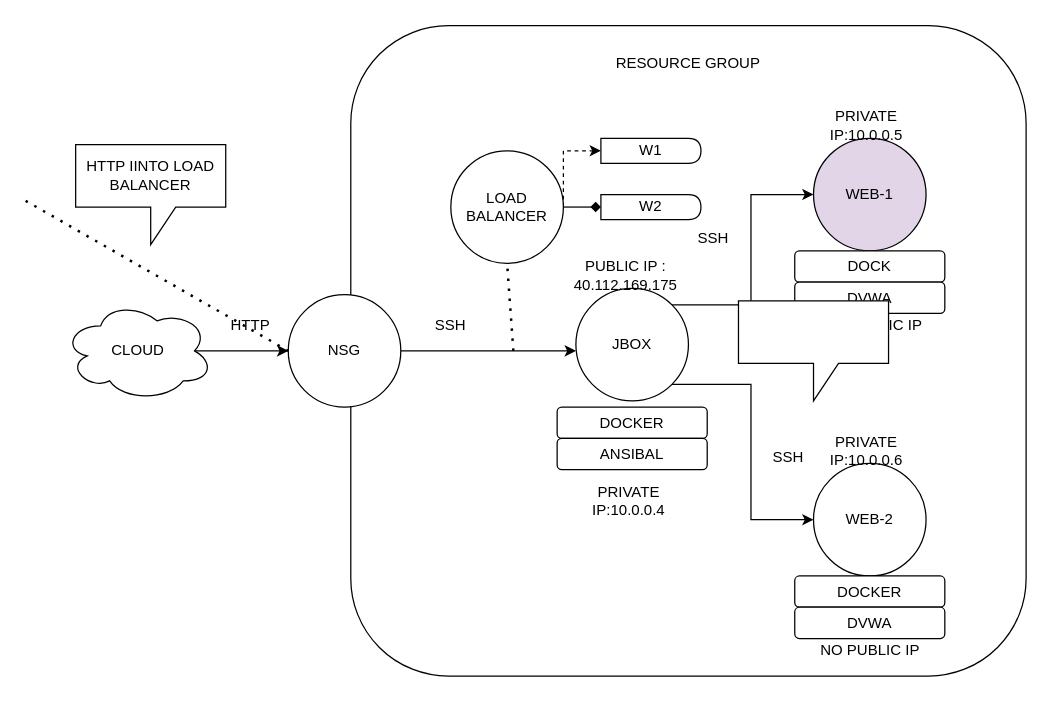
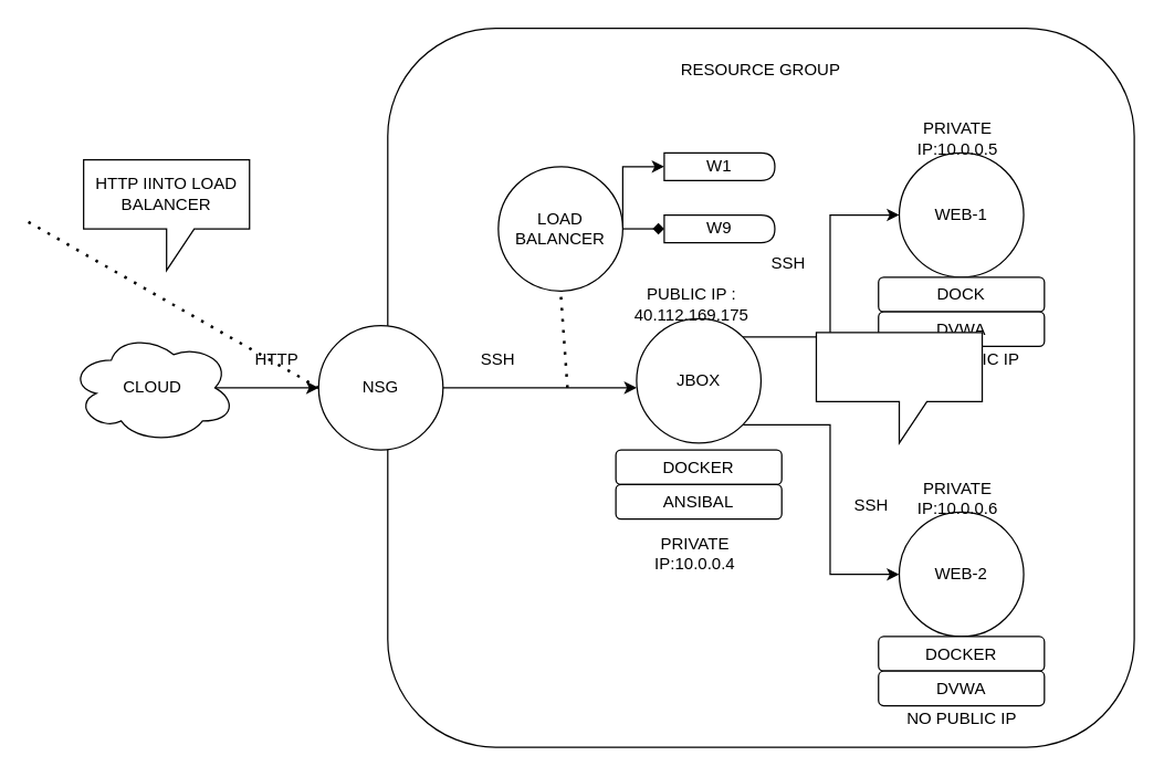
  <mxCell id="0" />
  <mxCell id="1" parent="0" />
  <mxCell id="2" style="edgeStyle=orthogonalEdgeStyle;rounded=0;orthogonalLoop=1;jettySize=auto;html=1;exitX=0.875;exitY=0.5;exitDx=0;exitDy=0;exitPerimeter=0;" parent="1" source="3" target="5" edge="1"><mxGeometry relative="1" as="geometry" /></mxCell>
  <mxCell id="3" value="CLOUD" style="ellipse;shape=cloud;whiteSpace=wrap;html=1;" parent="1" vertex="1"><mxGeometry x="50" y="240" width="120" height="80" as="geometry" /></mxCell>
  <mxCell id="4" value="" style="rounded=1;whiteSpace=wrap;html=1;" parent="1" vertex="1"><mxGeometry x="280" y="20" width="540" height="520" as="geometry" /></mxCell>
  <mxCell id="5" value="NSG" style="ellipse;whiteSpace=wrap;html=1;aspect=fixed;" parent="1" vertex="1"><mxGeometry x="230" y="235" width="90" height="90" as="geometry" /></mxCell>
  <mxCell id="6" value="WEB-2" style="ellipse;whiteSpace=wrap;html=1;aspect=fixed;" parent="1" vertex="1"><mxGeometry x="650" y="370" width="90" height="90" as="geometry" /></mxCell>
- <mxCell id="7" value="WEB-1" style="ellipse;whiteSpace=wrap;html=1;aspect=fixed;fillColor=#e1d5e7;" parent="1" vertex="1"><mxGeometry x="650" y="110" width="90" height="90" as="geometry" /></mxCell>
+ <mxCell id="7" value="WEB-1" style="ellipse;whiteSpace=wrap;html=1;aspect=fixed;" parent="1" vertex="1"><mxGeometry x="650" y="110" width="90" height="90" as="geometry" /></mxCell>
  <mxCell id="8" style="edgeStyle=orthogonalEdgeStyle;rounded=0;orthogonalLoop=1;jettySize=auto;html=1;exitX=1;exitY=0;exitDx=0;exitDy=0;entryX=0;entryY=0.5;entryDx=0;entryDy=0;" parent="1" source="10" target="7" edge="1"><mxGeometry relative="1" as="geometry" /></mxCell>
  <mxCell id="9" style="edgeStyle=orthogonalEdgeStyle;rounded=0;orthogonalLoop=1;jettySize=auto;html=1;exitX=1;exitY=1;exitDx=0;exitDy=0;entryX=0;entryY=0.5;entryDx=0;entryDy=0;" parent="1" source="10" target="6" edge="1"><mxGeometry relative="1" as="geometry" /></mxCell>
  <mxCell id="10" value="JBOX" style="ellipse;whiteSpace=wrap;html=1;aspect=fixed;" parent="1" vertex="1"><mxGeometry x="460" y="230" width="90" height="90" as="geometry" /></mxCell>
  <mxCell id="11" value="RESOURCE GROUP" style="text;html=1;strokeColor=none;fillColor=none;align=center;verticalAlign=middle;whiteSpace=wrap;rounded=0;" parent="1" vertex="1"><mxGeometry x="480" y="40" width="140" height="20" as="geometry" /></mxCell>
  <mxCell id="12" value="SSH" style="text;html=1;strokeColor=none;fillColor=none;align=center;verticalAlign=middle;whiteSpace=wrap;rounded=0;" parent="1" vertex="1"><mxGeometry x="550" y="180" width="40" height="20" as="geometry" /></mxCell>
  <mxCell id="13" value="SSH" style="text;html=1;strokeColor=none;fillColor=none;align=center;verticalAlign=middle;whiteSpace=wrap;rounded=0;" parent="1" vertex="1"><mxGeometry x="610" y="355" width="40" height="20" as="geometry" /></mxCell>
  <mxCell id="14" value="" style="endArrow=classic;html=1;exitX=1;exitY=0.5;exitDx=0;exitDy=0;" parent="1" source="5" edge="1"><mxGeometry width="50" height="50" relative="1" as="geometry"><mxPoint x="500" y="270" as="sourcePoint" /><mxPoint x="460" y="280" as="targetPoint" /><Array as="points" /></mxGeometry></mxCell>
- <mxCell id="15" style="edgeStyle=orthogonalEdgeStyle;rounded=0;orthogonalLoop=1;jettySize=auto;html=1;exitX=1;exitY=0.5;exitDx=0;exitDy=0;entryX=0;entryY=0.5;entryDx=0;entryDy=0;dashed=1;" edge="1" parent="1" source="17" target="24"><mxGeometry relative="1" as="geometry"><Array as="points"><mxPoint x="450" y="120" /></Array></mxGeometry></mxCell>
+ <mxCell id="15" style="edgeStyle=orthogonalEdgeStyle;rounded=0;orthogonalLoop=1;jettySize=auto;html=1;exitX=1;exitY=0.5;exitDx=0;exitDy=0;entryX=0;entryY=0.5;entryDx=0;entryDy=0;" edge="1" parent="1" source="17" target="24"><mxGeometry relative="1" as="geometry"><Array as="points"><mxPoint x="450" y="120" /></Array></mxGeometry></mxCell>
  <mxCell id="16" style="edgeStyle=orthogonalEdgeStyle;rounded=0;orthogonalLoop=1;jettySize=auto;html=1;exitX=1;exitY=0.5;exitDx=0;exitDy=0;entryX=0;entryY=0.5;entryDx=0;entryDy=0;endArrow=diamond;" edge="1" parent="1" source="17" target="25"><mxGeometry relative="1" as="geometry" /></mxCell>
  <mxCell id="17" value="LOAD BALANCER" style="ellipse;whiteSpace=wrap;html=1;aspect=fixed;" vertex="1" parent="1"><mxGeometry x="360" y="120" width="90" height="90" as="geometry" /></mxCell>
  <mxCell id="18" value="DOCKER&lt;span style=&quot;color: rgba(0 , 0 , 0 , 0) ; font-family: monospace ; font-size: 0px&quot;&gt;%3CmxGraphModel%3E%3Croot%3E%3CmxCell%20id%3D%220%22%2F%3E%3CmxCell%20id%3D%221%22%20parent%3D%220%22%2F%3E%3CmxCell%20id%3D%222%22%20value%3D%22DOCKER%22%20style%3D%22rounded%3D1%3BwhiteSpace%3Dwrap%3Bhtml%3D1%3B%22%20vertex%3D%221%22%20parent%3D%221%22%3E%3CmxGeometry%20x%3D%22455%22%20y%3D%22595%22%20width%3D%22120%22%20height%3D%2225%22%20as%3D%22geometry%22%2F%3E%3C%2FmxCell%3E%3C%2Froot%3E%3C%2FmxGraphModel%3E&lt;/span&gt;&lt;span style=&quot;color: rgba(0 , 0 , 0 , 0) ; font-family: monospace ; font-size: 0px&quot;&gt;%3CmxGraphModel%3E%3Croot%3E%3CmxCell%20id%3D%220%22%2F%3E%3CmxCell%20id%3D%221%22%20parent%3D%220%22%2F%3E%3CmxCell%20id%3D%222%22%20value%3D%22DOCKER%22%20style%3D%22rounded%3D1%3BwhiteSpace%3Dwrap%3Bhtml%3D1%3B%22%20vertex%3D%221%22%20parent%3D%221%22%3E%3CmxGeometry%20x%3D%22455%22%20y%3D%22595%22%20width%3D%22120%22%20height%3D%2225%22%20as%3D%22geometry%22%2F%3E%3C%2FmxCell%3E%3C%2Froot%3E%3C%2FmxGraphModel%3E&lt;/span&gt;&lt;span style=&quot;color: rgba(0 , 0 , 0 , 0) ; font-family: monospace ; font-size: 0px&quot;&gt;%3CmxGraphModel%3E%3Croot%3E%3CmxCell%20id%3D%220%22%2F%3E%3CmxCell%20id%3D%221%22%20parent%3D%220%22%2F%3E%3CmxCell%20id%3D%222%22%20value%3D%22DOCKER%22%20style%3D%22rounded%3D1%3BwhiteSpace%3Dwrap%3Bhtml%3D1%3B%22%20vertex%3D%221%22%20parent%3D%221%22%3E%3CmxGeometry%20x%3D%22455%22%20y%3D%22595%22%20width%3D%22120%22%20height%3D%2225%22%20as%3D%22geometry%22%2F%3E%3C%2FmxCell%3E%3C%2Froot%3E%3C%2FmxGraphModel%3E&lt;/span&gt;" style="rounded=1;whiteSpace=wrap;html=1;" vertex="1" parent="1"><mxGeometry x="445" y="325" width="120" height="25" as="geometry" /></mxCell>
  <mxCell id="19" value="DOCKER" style="rounded=1;whiteSpace=wrap;html=1;" vertex="1" parent="1"><mxGeometry x="635" y="460" width="120" height="25" as="geometry" /></mxCell>
  <mxCell id="20" value="ANSIBAL" style="rounded=1;whiteSpace=wrap;html=1;" vertex="1" parent="1"><mxGeometry x="445" y="350" width="120" height="25" as="geometry" /></mxCell>
  <mxCell id="21" value="DVWA" style="rounded=1;whiteSpace=wrap;html=1;" vertex="1" parent="1"><mxGeometry x="635" y="485" width="120" height="25" as="geometry" /></mxCell>
  <mxCell id="22" value="DOCK" style="rounded=1;whiteSpace=wrap;html=1;" vertex="1" parent="1"><mxGeometry x="635" y="200" width="120" height="25" as="geometry" /></mxCell>
  <mxCell id="23" value="DVWA" style="rounded=1;whiteSpace=wrap;html=1;" vertex="1" parent="1"><mxGeometry x="635" y="225" width="120" height="25" as="geometry" /></mxCell>
  <mxCell id="24" value="W1" style="shape=delay;whiteSpace=wrap;html=1;" vertex="1" parent="1"><mxGeometry x="480" y="110" width="80" height="20" as="geometry" /></mxCell>
- <mxCell id="25" value="W2" style="shape=delay;whiteSpace=wrap;html=1;" vertex="1" parent="1"><mxGeometry x="480" y="155" width="80" height="20" as="geometry" /></mxCell>
+ <mxCell id="25" value="W9" style="shape=delay;whiteSpace=wrap;html=1;" vertex="1" parent="1"><mxGeometry x="480" y="155" width="80" height="20" as="geometry" /></mxCell>
  <mxCell id="26" value="SSH" style="text;html=1;strokeColor=none;fillColor=none;align=center;verticalAlign=middle;whiteSpace=wrap;rounded=0;" vertex="1" parent="1"><mxGeometry x="340" y="250" width="40" height="20" as="geometry" /></mxCell>
  <mxCell id="27" value="HTTP" style="text;html=1;strokeColor=none;fillColor=none;align=center;verticalAlign=middle;whiteSpace=wrap;rounded=0;" vertex="1" parent="1"><mxGeometry x="180" y="250" width="40" height="20" as="geometry" /></mxCell>
  <mxCell id="28" value="NO PUBLIC IP" style="text;html=1;strokeColor=none;fillColor=none;align=center;verticalAlign=middle;whiteSpace=wrap;rounded=0;" vertex="1" parent="1"><mxGeometry x="647.5" y="510" width="95" height="20" as="geometry" /></mxCell>
  <mxCell id="29" value="PRIVATE IP:10.0.0.4" style="text;html=1;strokeColor=none;fillColor=none;align=center;verticalAlign=middle;whiteSpace=wrap;rounded=0;" vertex="1" parent="1"><mxGeometry x="455" y="390" width="95" height="20" as="geometry" /></mxCell>
  <mxCell id="30" value="PUBLIC IP : 40.112.169.175&lt;br&gt;" style="text;html=1;strokeColor=none;fillColor=none;align=center;verticalAlign=middle;whiteSpace=wrap;rounded=0;" vertex="1" parent="1"><mxGeometry x="440" y="210" width="120" height="20" as="geometry" /></mxCell>
  <mxCell id="31" value="NO PUBLIC IP" style="text;html=1;strokeColor=none;fillColor=none;align=center;verticalAlign=middle;whiteSpace=wrap;rounded=0;" vertex="1" parent="1"><mxGeometry x="650" y="250" width="95" height="20" as="geometry" /></mxCell>
  <mxCell id="32" value="PRIVATE IP:10.0.0.5" style="text;html=1;strokeColor=none;fillColor=none;align=center;verticalAlign=middle;whiteSpace=wrap;rounded=0;" vertex="1" parent="1"><mxGeometry x="645" y="90" width="95" height="20" as="geometry" /></mxCell>
  <mxCell id="33" value="PRIVATE IP:10.0.0.6" style="text;html=1;strokeColor=none;fillColor=none;align=center;verticalAlign=middle;whiteSpace=wrap;rounded=0;" vertex="1" parent="1"><mxGeometry x="645" y="350" width="95" height="20" as="geometry" /></mxCell>
  <mxCell id="34" value="" style="endArrow=none;dashed=1;html=1;dashPattern=1 3;strokeWidth=2;entryX=0;entryY=0.5;entryDx=0;entryDy=0;" edge="1" parent="1" target="5"><mxGeometry width="50" height="50" relative="1" as="geometry"><mxPoint x="20" y="160" as="sourcePoint" /><mxPoint x="70" y="110" as="targetPoint" /></mxGeometry></mxCell>
  <mxCell id="35" value="" style="endArrow=none;dashed=1;html=1;dashPattern=1 3;strokeWidth=2;entryX=0.5;entryY=1;entryDx=0;entryDy=0;" edge="1" parent="1" target="17"><mxGeometry width="50" height="50" relative="1" as="geometry"><mxPoint x="410" y="280" as="sourcePoint" /><mxPoint x="670" y="260" as="targetPoint" /><Array as="points" /></mxGeometry></mxCell>
  <mxCell id="36" value="" style="shape=callout;whiteSpace=wrap;html=1;perimeter=calloutPerimeter;" vertex="1" parent="1"><mxGeometry x="590" y="240" width="120" height="80" as="geometry" /></mxCell>
  <mxCell id="37" value="HTTP IINTO LOAD BALANCER" style="shape=callout;whiteSpace=wrap;html=1;perimeter=calloutPerimeter;" vertex="1" parent="1"><mxGeometry x="60" y="115" width="120" height="80" as="geometry" /></mxCell>
